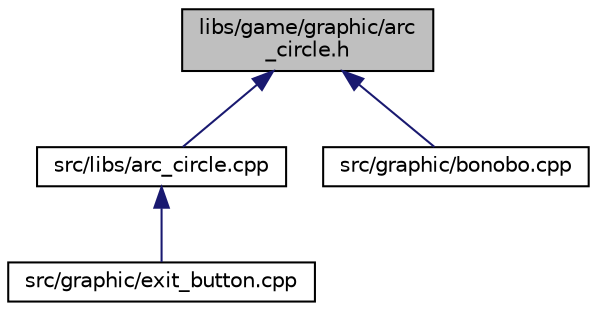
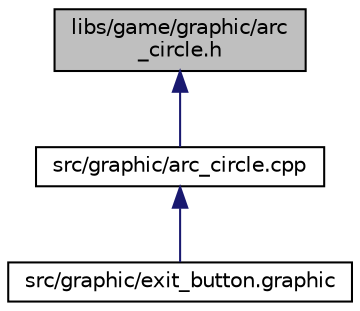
  digraph {
    node [color=black fillcolor=white fontname=Helvetica fontsize=10 shape=record style=filled]
    edge [color=midnightblue dir=back fontname=Helvetica fontsize=10 labelfontname=Helvetica labelfontsize=10 style=solid]
    n1 [fillcolor=grey75 fontcolor=black height=0.2 label="libs/game/graphic/arc\l_circle.h" width=0.4]
-   n2 [height=0.2 label="src/libs/arc_circle.cpp" width=0.4]
-   n3 [height=0.2 label="src/graphic/bonobo.cpp" width=0.4]
-   n4 [height=0.2 label="src/graphic/exit_button.cpp" width=0.4]
+   n2 [height=0.2 label="src/graphic/arc_circle.cpp" width=0.4]
+   n4 [height=0.2 label="src/graphic/exit_button.graphic" width=0.4]
    n1 -> n2
-   n1 -> n3
    n2 -> n4
  }
